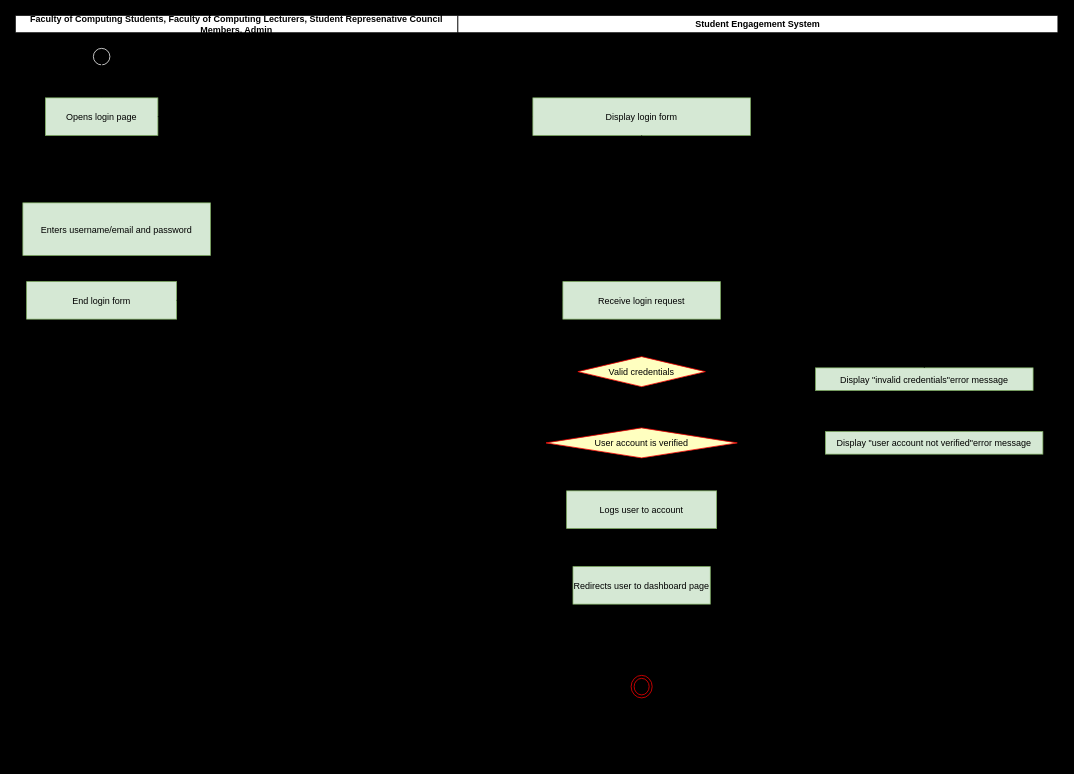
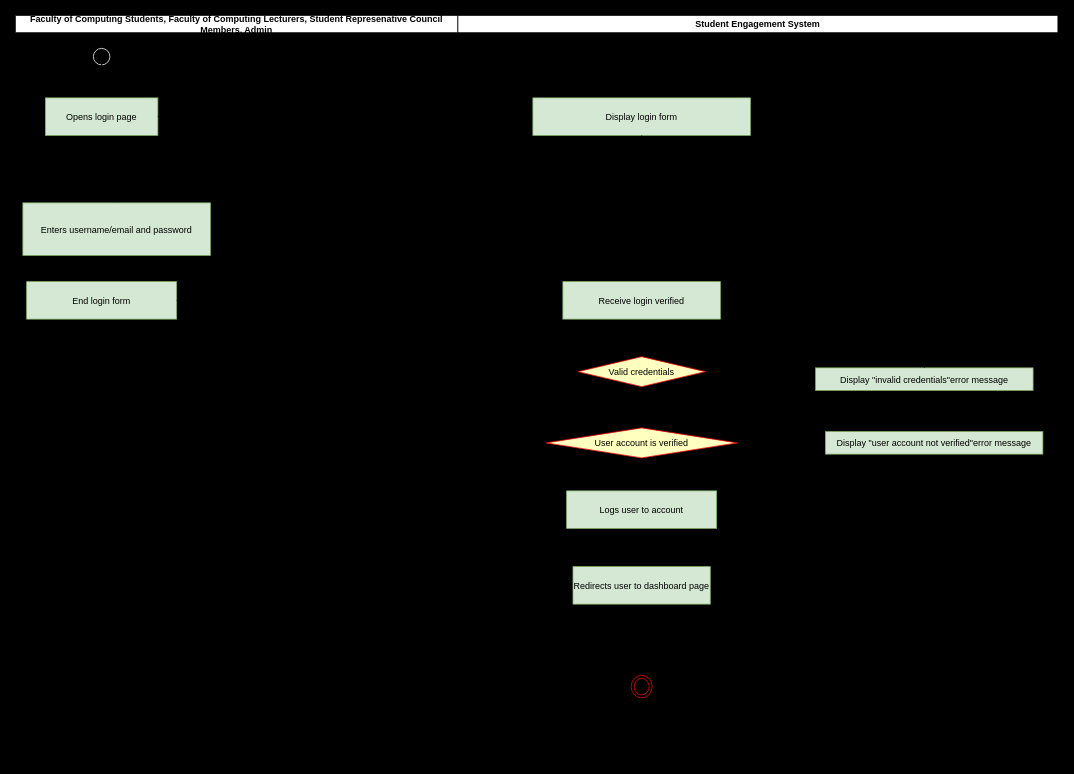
  <mxCell id="0" />
  <mxCell id="1" parent="0" />
  <mxCell id="2" value="Faculty of Computing Students, Faculty of Computing Lecturers, Student Represenative Council Members, Admin" style="swimlane;whiteSpace=wrap;fillColor=#FFFFFF;" parent="1" vertex="1"><mxGeometry x="20" y="20" width="590" height="990" as="geometry" /></mxCell>
  <mxCell id="3" style="edgeStyle=none;html=1;exitX=0.5;exitY=1;exitDx=0;exitDy=0;entryX=0.504;entryY=-0.048;entryDx=0;entryDy=0;entryPerimeter=0;startArrow=none;" parent="2" source="11" target="5" edge="1"><mxGeometry relative="1" as="geometry" /></mxCell>
  <mxCell id="4" value="" style="ellipse;shape=startState;fillColor=#000000;strokeColor=#FFFFFF;" parent="2" vertex="1"><mxGeometry x="100" y="40" width="30" height="30" as="geometry" /></mxCell>
  <mxCell id="5" value="Opens login page" style="fillColor=#d5e8d4;strokeColor=#82b366;" parent="2" vertex="1"><mxGeometry x="40" y="110" width="150" height="50" as="geometry" /></mxCell>
  <mxCell id="6" style="edgeStyle=none;html=1;entryX=0.5;entryY=0;entryDx=0;entryDy=0;exitX=0.42;exitY=0.993;exitDx=0;exitDy=0;exitPerimeter=0;" parent="2" source="7" target="8" edge="1"><mxGeometry relative="1" as="geometry"><mxPoint x="120" y="330" as="sourcePoint" /></mxGeometry></mxCell>
  <mxCell id="7" value="Enters username/email and password" style="fillColor=#d5e8d4;strokeColor=#82b366;" parent="2" vertex="1"><mxGeometry x="10" y="250" width="250" height="70" as="geometry" /></mxCell>
  <mxCell id="8" value="End login form" style="fillColor=#d5e8d4;strokeColor=#82b366;" parent="2" vertex="1"><mxGeometry x="15" y="355" width="200" height="50" as="geometry" /></mxCell>
  <mxCell id="9" value="" style="edgeStyle=none;html=1;exitX=0.5;exitY=1;exitDx=0;exitDy=0;entryX=0.504;entryY=-0.048;entryDx=0;entryDy=0;entryPerimeter=0;endArrow=none;" parent="2" source="4" target="11" edge="1"><mxGeometry relative="1" as="geometry"><mxPoint x="135" y="2440" as="sourcePoint" /><mxPoint x="135.6" y="2477.6" as="targetPoint" /></mxGeometry></mxCell>
  <mxCell id="10" style="edgeStyle=none;html=1;exitX=0.5;exitY=0;exitDx=0;exitDy=0;entryX=0.5;entryY=0;entryDx=0;entryDy=0;" parent="2" source="11" target="5" edge="1"><mxGeometry relative="1" as="geometry" /></mxCell>
  <mxCell id="11" value="Start" style="text;strokeColor=none;align=center;fillColor=none;html=1;verticalAlign=middle;whiteSpace=wrap;rounded=0;" parent="2" vertex="1"><mxGeometry x="85" y="60" width="60" height="30" as="geometry" /></mxCell>
  <mxCell id="12" value="Student Engagement System" style="swimlane;whiteSpace=wrap;fillColor=#FFFFFF;" parent="1" vertex="1"><mxGeometry x="610" y="20" width="800" height="990" as="geometry" /></mxCell>
  <mxCell id="13" value="Display login form" style="fillColor=#d5e8d4;strokeColor=#82b366;" parent="12" vertex="1"><mxGeometry x="100.0" y="110" width="290" height="50" as="geometry" /></mxCell>
  <mxCell id="14" style="edgeStyle=none;html=1;exitX=0.5;exitY=1;exitDx=0;exitDy=0;entryX=0.5;entryY=0;entryDx=0;entryDy=0;" parent="12" source="15" target="20" edge="1"><mxGeometry relative="1" as="geometry" /></mxCell>
  <mxCell id="15" value="Redirects user to dashboard page" style="fillColor=#d5e8d4;strokeColor=#82b366;" parent="12" vertex="1"><mxGeometry x="153.47" y="735" width="183.06" height="50" as="geometry" /></mxCell>
  <mxCell id="16" style="edgeStyle=none;html=1;exitX=1;exitY=0.5;exitDx=0;exitDy=0;entryX=0;entryY=0.5;entryDx=0;entryDy=0;" parent="12" source="18" target="19" edge="1"><mxGeometry relative="1" as="geometry" /></mxCell>
  <mxCell id="17" style="edgeStyle=none;html=1;exitX=0.5;exitY=1;exitDx=0;exitDy=0;entryX=0.5;entryY=0;entryDx=0;entryDy=0;" parent="12" source="18" target="31" edge="1"><mxGeometry relative="1" as="geometry" /></mxCell>
  <mxCell id="18" value="User account is verified" style="rhombus;fillColor=#ffffc0;strokeColor=#ff0000;" parent="12" vertex="1"><mxGeometry x="117.5" y="550" width="255" height="40" as="geometry" /></mxCell>
  <mxCell id="19" value="Display &quot;user account not verified&quot;error message" style="fillColor=#d5e8d4;strokeColor=#82b366;" parent="12" vertex="1"><mxGeometry x="490" y="555" width="290" height="30" as="geometry" /></mxCell>
  <mxCell id="20" value="" style="ellipse;html=1;shape=endState;fillColor=#000000;strokeColor=#ff0000;" parent="12" vertex="1"><mxGeometry x="231.0" y="880" width="28.06" height="30" as="geometry" /></mxCell>
  <mxCell id="21" value="End" style="text;strokeColor=none;align=center;fillColor=none;html=1;verticalAlign=middle;whiteSpace=wrap;rounded=0;" parent="12" vertex="1"><mxGeometry x="214.0" y="908" width="60" height="30" as="geometry" /></mxCell>
  <mxCell id="22" value="True&lt;span style=&quot;color: rgba(0, 0, 0, 0); font-family: monospace; font-size: 0px; text-align: start;&quot;&gt;%3CmxGraphModel%3E%3Croot%3E%3CmxCell%20id%3D%220%22%2F%3E%3CmxCell%20id%3D%221%22%20parent%3D%220%22%2F%3E%3CmxCell%20id%3D%222%22%20value%3D%22False%22%20style%3D%22text%3BstrokeColor%3Dnone%3Balign%3Dcenter%3BfillColor%3Dnone%3Bhtml%3D1%3BverticalAlign%3Dmiddle%3BwhiteSpace%3Dwrap%3Brounded%3D0%3B%22%20vertex%3D%221%22%20parent%3D%221%22%3E%3CmxGeometry%20x%3D%22880%22%20y%3D%222781%22%20width%3D%2260%22%20height%3D%2230%22%20as%3D%22geometry%22%2F%3E%3C%2FmxCell%3E%3C%2Froot%3E%3C%2FmxGraphModel%3E&lt;/span&gt;" style="text;strokeColor=none;align=center;fillColor=none;html=1;verticalAlign=middle;whiteSpace=wrap;rounded=0;" parent="12" vertex="1"><mxGeometry x="240" y="510" width="60" height="30" as="geometry" /></mxCell>
  <mxCell id="23" value="False" style="text;strokeColor=none;align=center;fillColor=none;html=1;verticalAlign=middle;whiteSpace=wrap;rounded=0;" parent="12" vertex="1"><mxGeometry x="380" y="450" width="60" height="30" as="geometry" /></mxCell>
  <mxCell id="24" style="edgeStyle=none;html=1;exitX=0.5;exitY=1;exitDx=0;exitDy=0;entryX=0.5;entryY=0;entryDx=0;entryDy=0;" parent="12" source="25" target="28" edge="1"><mxGeometry relative="1" as="geometry" /></mxCell>
- <mxCell id="25" value="Receive login request" style="fillColor=#d5e8d4;strokeColor=#82b366;" parent="12" vertex="1"><mxGeometry x="140.0" y="355" width="210" height="50" as="geometry" /></mxCell>
+ <mxCell id="25" value="Receive login verified" style="fillColor=#d5e8d4;strokeColor=#82b366;" parent="12" vertex="1"><mxGeometry x="140.0" y="355" width="210" height="50" as="geometry" /></mxCell>
  <mxCell id="26" style="edgeStyle=none;html=1;exitX=1;exitY=0.5;exitDx=0;exitDy=0;entryX=0;entryY=0.5;entryDx=0;entryDy=0;" parent="12" source="28" target="29" edge="1"><mxGeometry relative="1" as="geometry" /></mxCell>
  <mxCell id="27" style="edgeStyle=none;html=1;exitX=0.5;exitY=1;exitDx=0;exitDy=0;entryX=0.5;entryY=0;entryDx=0;entryDy=0;" parent="12" source="28" target="18" edge="1"><mxGeometry relative="1" as="geometry" /></mxCell>
  <mxCell id="28" value="Valid credentials" style="rhombus;fillColor=#ffffc0;strokeColor=#ff0000;" parent="12" vertex="1"><mxGeometry x="160.0" y="455" width="170" height="40" as="geometry" /></mxCell>
  <mxCell id="29" value="Display &quot;invalid credentials&quot;error message" style="fillColor=#d5e8d4;strokeColor=#82b366;" parent="12" vertex="1"><mxGeometry x="476.94" y="470" width="290" height="30" as="geometry" /></mxCell>
  <mxCell id="30" style="edgeStyle=none;html=1;exitX=0.5;exitY=1;exitDx=0;exitDy=0;entryX=0.5;entryY=0;entryDx=0;entryDy=0;" parent="12" source="31" target="15" edge="1"><mxGeometry relative="1" as="geometry" /></mxCell>
  <mxCell id="31" value="Logs user to account" style="fillColor=#d5e8d4;strokeColor=#82b366;" parent="12" vertex="1"><mxGeometry x="145.0" y="634" width="200" height="50" as="geometry" /></mxCell>
  <mxCell id="32" value="False" style="text;strokeColor=none;align=center;fillColor=none;html=1;verticalAlign=middle;whiteSpace=wrap;rounded=0;" parent="12" vertex="1"><mxGeometry x="380" y="540" width="60" height="30" as="geometry" /></mxCell>
  <mxCell id="33" value="True&lt;span style=&quot;color: rgba(0, 0, 0, 0); font-family: monospace; font-size: 0px; text-align: start;&quot;&gt;%3CmxGraphModel%3E%3Croot%3E%3CmxCell%20id%3D%220%22%2F%3E%3CmxCell%20id%3D%221%22%20parent%3D%220%22%2F%3E%3CmxCell%20id%3D%222%22%20value%3D%22False%22%20style%3D%22text%3BstrokeColor%3Dnone%3Balign%3Dcenter%3BfillColor%3Dnone%3Bhtml%3D1%3BverticalAlign%3Dmiddle%3BwhiteSpace%3Dwrap%3Brounded%3D0%3B%22%20vertex%3D%221%22%20parent%3D%221%22%3E%3CmxGeometry%20x%3D%22880%22%20y%3D%222781%22%20width%3D%2260%22%20height%3D%2230%22%20as%3D%22geometry%22%2F%3E%3C%2FmxCell%3E%3C%2Froot%3E%3C%2FmxGraphModel%3E&lt;/span&gt;" style="text;strokeColor=none;align=center;fillColor=none;html=1;verticalAlign=middle;whiteSpace=wrap;rounded=0;" parent="12" vertex="1"><mxGeometry x="240" y="600" width="60" height="30" as="geometry" /></mxCell>
  <mxCell id="34" style="edgeStyle=none;html=1;exitX=1;exitY=0.5;exitDx=0;exitDy=0;entryX=0;entryY=0.5;entryDx=0;entryDy=0;" parent="1" source="5" target="13" edge="1"><mxGeometry relative="1" as="geometry" /></mxCell>
  <mxCell id="35" style="edgeStyle=none;html=1;exitX=0.5;exitY=1;exitDx=0;exitDy=0;entryX=0.5;entryY=0;entryDx=0;entryDy=0;" parent="1" source="13" target="7" edge="1"><mxGeometry relative="1" as="geometry"><Array as="points"><mxPoint x="855" y="210" /><mxPoint x="155" y="210" /></Array></mxGeometry></mxCell>
  <mxCell id="36" style="edgeStyle=none;html=1;exitX=1;exitY=0.5;exitDx=0;exitDy=0;" parent="1" source="8" edge="1"><mxGeometry relative="1" as="geometry"><mxPoint x="750" y="400" as="targetPoint" /></mxGeometry></mxCell>
  <mxCell id="37" style="edgeStyle=none;html=1;exitX=0.5;exitY=0;exitDx=0;exitDy=0;entryX=1;entryY=0.5;entryDx=0;entryDy=0;" parent="1" source="29" target="7" edge="1"><mxGeometry relative="1" as="geometry"><Array as="points"><mxPoint x="1232" y="310" /></Array><mxPoint x="1420" y="383" as="sourcePoint" /></mxGeometry></mxCell>
